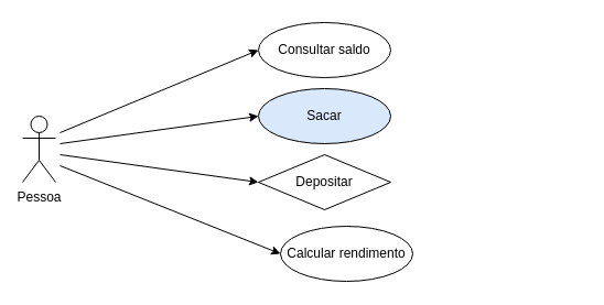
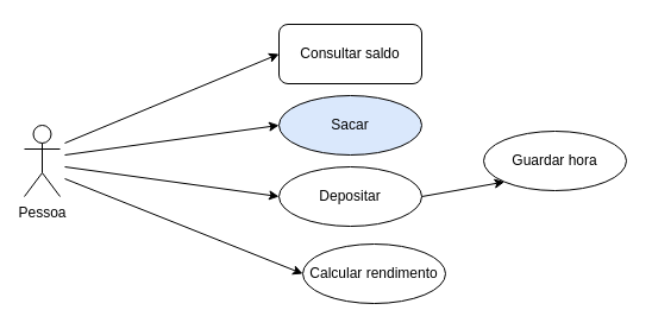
  <mxCell id="0" />
  <mxCell id="1" parent="0" />
  <mxCell id="2" value="Pessoa" style="shape=umlActor;verticalLabelPosition=bottom;verticalAlign=top;html=1;outlineConnect=0;" vertex="1" parent="1"><mxGeometry x="20" y="105" width="30" height="60" as="geometry" /></mxCell>
- <mxCell id="3" value="Consultar saldo" style="ellipse;whiteSpace=wrap;html=1;" vertex="1" parent="1"><mxGeometry x="234" y="20" width="120" height="50" as="geometry" /></mxCell>
+ <mxCell id="3" value="Consultar saldo" style="whiteSpace=wrap;html=1;rounded=1;" vertex="1" parent="1"><mxGeometry x="234" y="20" width="120" height="50" as="geometry" /></mxCell>
  <mxCell id="4" value="Sacar" style="ellipse;whiteSpace=wrap;html=1;fillColor=#dae8fc;" vertex="1" parent="1"><mxGeometry x="234" y="80" width="120" height="50" as="geometry" /></mxCell>
- <mxCell id="5" value="Depositar" style="rhombus;whiteSpace=wrap;html=1;" vertex="1" parent="1"><mxGeometry x="234" y="140" width="120" height="50" as="geometry" /></mxCell>
+ <mxCell id="5" value="Depositar" style="ellipse;whiteSpace=wrap;html=1;" vertex="1" parent="1"><mxGeometry x="234" y="140" width="120" height="50" as="geometry" /></mxCell>
  <mxCell id="6" value="Calcular rendimento" style="ellipse;whiteSpace=wrap;html=1;" vertex="1" parent="1"><mxGeometry x="254" y="205" width="120" height="50" as="geometry" /></mxCell>
  <mxCell id="7" value="" style="endArrow=classic;html=1;rounded=0;entryX=0;entryY=0.5;entryDx=0;entryDy=0;" edge="1" parent="1" target="3"><mxGeometry width="50" height="50" relative="1" as="geometry"><mxPoint x="54" y="120" as="sourcePoint" /><mxPoint x="194" y="60" as="targetPoint" /></mxGeometry></mxCell>
  <mxCell id="8" value="" style="endArrow=classic;html=1;rounded=0;entryX=0;entryY=0.5;entryDx=0;entryDy=0;" edge="1" parent="1" target="4"><mxGeometry width="50" height="50" relative="1" as="geometry"><mxPoint x="54" y="130" as="sourcePoint" /><mxPoint x="244" y="55" as="targetPoint" /></mxGeometry></mxCell>
  <mxCell id="9" value="" style="endArrow=classic;html=1;rounded=0;entryX=0;entryY=0.5;entryDx=0;entryDy=0;" edge="1" parent="1" target="5"><mxGeometry width="50" height="50" relative="1" as="geometry"><mxPoint x="54" y="140" as="sourcePoint" /><mxPoint x="244" y="115" as="targetPoint" /></mxGeometry></mxCell>
  <mxCell id="10" value="" style="endArrow=classic;html=1;rounded=0;entryX=0;entryY=0.5;entryDx=0;entryDy=0;" edge="1" parent="1" target="6"><mxGeometry width="50" height="50" relative="1" as="geometry"><mxPoint x="54" y="150" as="sourcePoint" /><mxPoint x="244" y="175" as="targetPoint" /></mxGeometry></mxCell>
+ <mxCell id="11" value="Guardar hora" style="ellipse;whiteSpace=wrap;html=1;" vertex="1" parent="1"><mxGeometry x="406" y="110" width="120" height="50" as="geometry" /></mxCell>
+ <mxCell id="12" value="" style="endArrow=classic;html=1;rounded=0;exitX=1;exitY=0.5;exitDx=0;exitDy=0;entryX=0;entryY=1;entryDx=0;entryDy=0;" edge="1" parent="1" source="5" target="11"><mxGeometry width="50" height="50" relative="1" as="geometry"><mxPoint x="364" y="115" as="sourcePoint" /><mxPoint x="424" y="180" as="targetPoint" /></mxGeometry></mxCell>
